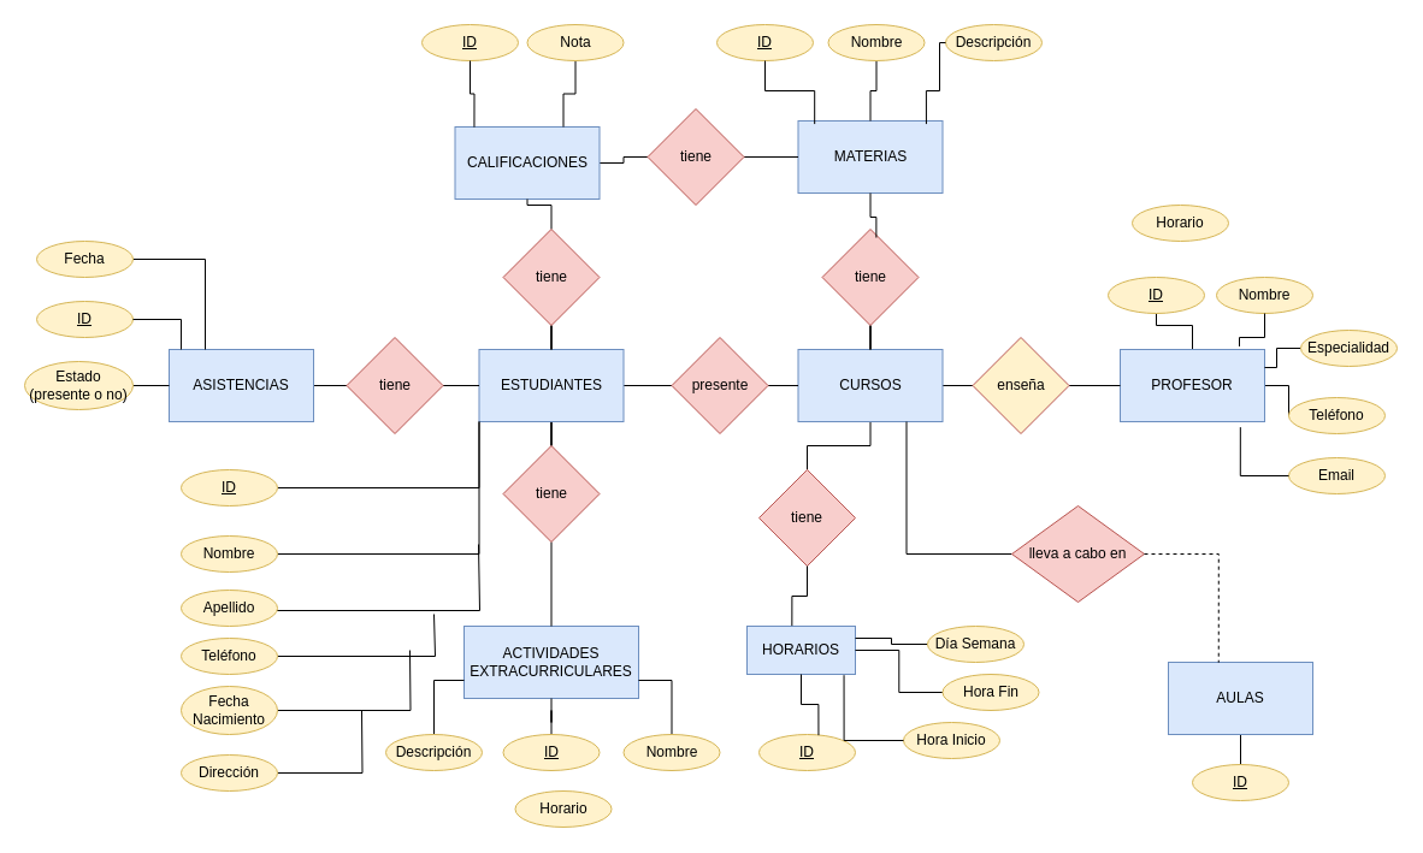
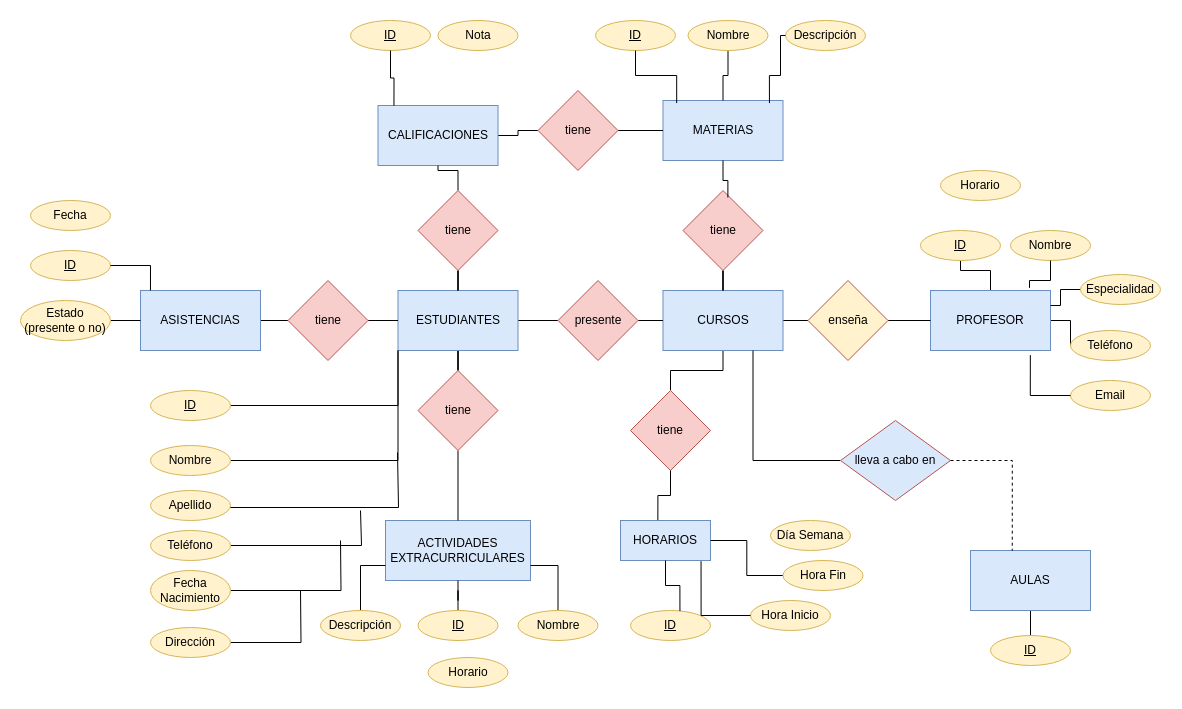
  <mxCell id="0" />
  <mxCell id="1" parent="0" />
  <mxCell id="2" value="" style="edgeStyle=orthogonalEdgeStyle;rounded=0;orthogonalLoop=1;jettySize=auto;html=1;endArrow=none;endFill=0;" parent="1" source="4" target="24" edge="1"><mxGeometry relative="1" as="geometry" /></mxCell>
  <mxCell id="3" style="edgeStyle=orthogonalEdgeStyle;rounded=0;orthogonalLoop=1;jettySize=auto;html=1;entryX=0;entryY=0.5;entryDx=0;entryDy=0;endArrow=none;endFill=0;" parent="1" source="4" target="33" edge="1"><mxGeometry relative="1" as="geometry" /></mxCell>
  <mxCell id="4" value="CURSOS" style="rounded=0;whiteSpace=wrap;html=1;fillColor=#dae8fc;strokeColor=#6c8ebf;" parent="1" vertex="1"><mxGeometry x="662.5" y="290" width="120" height="60" as="geometry" /></mxCell>
  <mxCell id="5" value="" style="edgeStyle=orthogonalEdgeStyle;rounded=0;orthogonalLoop=1;jettySize=auto;html=1;endArrow=none;endFill=0;" parent="1" source="7" target="31" edge="1"><mxGeometry relative="1" as="geometry" /></mxCell>
  <mxCell id="6" value="" style="edgeStyle=orthogonalEdgeStyle;rounded=0;orthogonalLoop=1;jettySize=auto;html=1;endArrow=none;endFill=0;" parent="1" source="7" target="35" edge="1"><mxGeometry relative="1" as="geometry" /></mxCell>
  <mxCell id="7" value="ESTUDIANTES" style="rounded=0;whiteSpace=wrap;html=1;fillColor=#dae8fc;strokeColor=#6c8ebf;" parent="1" vertex="1"><mxGeometry x="397.5" y="290" width="120" height="60" as="geometry" /></mxCell>
  <mxCell id="8" style="edgeStyle=orthogonalEdgeStyle;rounded=0;orthogonalLoop=1;jettySize=auto;html=1;entryX=0.5;entryY=1;entryDx=0;entryDy=0;endArrow=none;endFill=0;" parent="1" source="10" target="75" edge="1"><mxGeometry relative="1" as="geometry" /></mxCell>
  <mxCell id="9" value="" style="edgeStyle=orthogonalEdgeStyle;rounded=0;orthogonalLoop=1;jettySize=auto;html=1;endArrow=none;endFill=0;" parent="1" source="10" target="81" edge="1"><mxGeometry relative="1" as="geometry" /></mxCell>
  <mxCell id="10" value="PROFESOR" style="rounded=0;whiteSpace=wrap;html=1;fillColor=#dae8fc;strokeColor=#6c8ebf;" parent="1" vertex="1"><mxGeometry x="930" y="290" width="120" height="60" as="geometry" /></mxCell>
  <mxCell id="11" value="MATERIAS" style="rounded=0;whiteSpace=wrap;html=1;fillColor=#dae8fc;strokeColor=#6c8ebf;" parent="1" vertex="1"><mxGeometry x="662.5" y="100" width="120" height="60" as="geometry" /></mxCell>
  <mxCell id="12" style="edgeStyle=orthogonalEdgeStyle;rounded=0;orthogonalLoop=1;jettySize=auto;html=1;entryX=0.5;entryY=0;entryDx=0;entryDy=0;endArrow=none;endFill=0;" parent="1" source="13" target="89" edge="1"><mxGeometry relative="1" as="geometry" /></mxCell>
  <mxCell id="13" value="AULAS" style="rounded=0;whiteSpace=wrap;html=1;fillColor=#dae8fc;strokeColor=#6c8ebf;" parent="1" vertex="1"><mxGeometry x="970" y="550" width="120" height="60" as="geometry" /></mxCell>
  <mxCell id="14" value="HORARIOS" style="rounded=0;whiteSpace=wrap;html=1;fillColor=#dae8fc;strokeColor=#6c8ebf;" parent="1" vertex="1"><mxGeometry x="620" y="520" width="90" height="40" as="geometry" /></mxCell>
  <mxCell id="15" style="edgeStyle=orthogonalEdgeStyle;rounded=0;orthogonalLoop=1;jettySize=auto;html=1;entryX=0;entryY=0.5;entryDx=0;entryDy=0;endArrow=none;endFill=0;" parent="1" source="16" target="29" edge="1"><mxGeometry relative="1" as="geometry" /></mxCell>
  <mxCell id="16" value="CALIFICACIONES" style="rounded=0;whiteSpace=wrap;html=1;fillColor=#dae8fc;strokeColor=#6c8ebf;" parent="1" vertex="1"><mxGeometry x="377.5" y="105" width="120" height="60" as="geometry" /></mxCell>
  <mxCell id="17" style="edgeStyle=orthogonalEdgeStyle;rounded=0;orthogonalLoop=1;jettySize=auto;html=1;entryX=0;entryY=0.5;entryDx=0;entryDy=0;endArrow=none;endFill=0;" parent="1" source="18" target="23" edge="1"><mxGeometry relative="1" as="geometry" /></mxCell>
  <mxCell id="18" value="ASISTENCIAS" style="rounded=0;whiteSpace=wrap;html=1;fillColor=#dae8fc;strokeColor=#6c8ebf;" parent="1" vertex="1"><mxGeometry x="140" y="290" width="120" height="60" as="geometry" /></mxCell>
  <mxCell id="19" value="ACTIVIDADES EXTRACURRICULARES" style="rounded=0;whiteSpace=wrap;html=1;fillColor=#dae8fc;strokeColor=#6c8ebf;" parent="1" vertex="1"><mxGeometry x="385" y="520" width="145" height="60" as="geometry" /></mxCell>
  <mxCell id="20" style="edgeStyle=orthogonalEdgeStyle;rounded=0;orthogonalLoop=1;jettySize=auto;html=1;entryX=0.5;entryY=0;entryDx=0;entryDy=0;endArrow=none;endFill=0;" parent="1" source="21" target="4" edge="1"><mxGeometry relative="1" as="geometry" /></mxCell>
  <mxCell id="21" value="tiene" style="rhombus;whiteSpace=wrap;html=1;fillColor=#f8cecc;strokeColor=#b85450;" parent="1" vertex="1"><mxGeometry x="682.5" y="190" width="80" height="80" as="geometry" /></mxCell>
  <mxCell id="22" style="edgeStyle=orthogonalEdgeStyle;rounded=0;orthogonalLoop=1;jettySize=auto;html=1;endArrow=none;endFill=0;" parent="1" source="23" target="7" edge="1"><mxGeometry relative="1" as="geometry" /></mxCell>
  <mxCell id="23" value="tiene" style="rhombus;whiteSpace=wrap;html=1;fillColor=#f8cecc;strokeColor=#b85450;" parent="1" vertex="1"><mxGeometry x="287.5" y="280" width="80" height="80" as="geometry" /></mxCell>
  <mxCell id="24" value="tiene" style="rhombus;whiteSpace=wrap;html=1;fillColor=#f8cecc;strokeColor=#b85450;" parent="1" vertex="1"><mxGeometry x="630" y="390" width="80" height="80" as="geometry" /></mxCell>
  <mxCell id="25" value="" style="edgeStyle=orthogonalEdgeStyle;rounded=0;orthogonalLoop=1;jettySize=auto;html=1;endArrow=none;endFill=0;" parent="1" source="27" target="16" edge="1"><mxGeometry relative="1" as="geometry" /></mxCell>
  <mxCell id="26" style="edgeStyle=orthogonalEdgeStyle;rounded=0;orthogonalLoop=1;jettySize=auto;html=1;entryX=0.5;entryY=0;entryDx=0;entryDy=0;endArrow=none;endFill=0;" parent="1" source="27" target="7" edge="1"><mxGeometry relative="1" as="geometry" /></mxCell>
  <mxCell id="27" value="tiene" style="rhombus;whiteSpace=wrap;html=1;fillColor=#f8cecc;strokeColor=#b85450;" parent="1" vertex="1"><mxGeometry x="417.5" y="190" width="80" height="80" as="geometry" /></mxCell>
  <mxCell id="28" style="edgeStyle=orthogonalEdgeStyle;rounded=0;orthogonalLoop=1;jettySize=auto;html=1;endArrow=none;endFill=0;" parent="1" source="29" target="11" edge="1"><mxGeometry relative="1" as="geometry" /></mxCell>
  <mxCell id="29" value="tiene" style="rhombus;whiteSpace=wrap;html=1;fillColor=#f8cecc;strokeColor=#b85450;" parent="1" vertex="1"><mxGeometry x="537.5" y="90" width="80" height="80" as="geometry" /></mxCell>
  <mxCell id="30" value="" style="edgeStyle=orthogonalEdgeStyle;rounded=0;orthogonalLoop=1;jettySize=auto;html=1;endArrow=none;endFill=0;" parent="1" source="31" target="19" edge="1"><mxGeometry relative="1" as="geometry" /></mxCell>
  <mxCell id="31" value="tiene" style="rhombus;whiteSpace=wrap;html=1;fillColor=#f8cecc;strokeColor=#b85450;" parent="1" vertex="1"><mxGeometry x="417.5" y="370" width="80" height="80" as="geometry" /></mxCell>
  <mxCell id="32" style="edgeStyle=orthogonalEdgeStyle;rounded=0;orthogonalLoop=1;jettySize=auto;html=1;endArrow=none;endFill=0;" parent="1" source="33" target="10" edge="1"><mxGeometry relative="1" as="geometry" /></mxCell>
  <mxCell id="33" value="enseña" style="rhombus;whiteSpace=wrap;html=1;fillColor=#fff2cc;strokeColor=#b85450;" parent="1" vertex="1"><mxGeometry x="807.5" y="280" width="80" height="80" as="geometry" /></mxCell>
  <mxCell id="34" value="" style="edgeStyle=orthogonalEdgeStyle;rounded=0;orthogonalLoop=1;jettySize=auto;html=1;endArrow=none;endFill=0;" parent="1" source="35" target="4" edge="1"><mxGeometry relative="1" as="geometry" /></mxCell>
  <mxCell id="35" value="presente" style="rhombus;whiteSpace=wrap;html=1;fillColor=#f8cecc;strokeColor=#b85450;" parent="1" vertex="1"><mxGeometry x="557.5" y="280" width="80" height="80" as="geometry" /></mxCell>
  <mxCell id="36" style="edgeStyle=orthogonalEdgeStyle;rounded=0;orthogonalLoop=1;jettySize=auto;html=1;entryX=0.75;entryY=1;entryDx=0;entryDy=0;endArrow=none;endFill=0;" parent="1" source="37" target="4" edge="1"><mxGeometry relative="1" as="geometry" /></mxCell>
- <mxCell id="37" value="lleva a cabo en" style="rhombus;whiteSpace=wrap;html=1;fillColor=#f8cecc;strokeColor=#b85450;" parent="1" vertex="1"><mxGeometry x="840" y="420" width="110" height="80" as="geometry" /></mxCell>
+ <mxCell id="37" value="lleva a cabo en" style="rhombus;whiteSpace=wrap;html=1;fillColor=#dae8fc;strokeColor=#b85450;" parent="1" vertex="1"><mxGeometry x="840" y="420" width="110" height="80" as="geometry" /></mxCell>
  <mxCell id="38" style="edgeStyle=orthogonalEdgeStyle;rounded=0;orthogonalLoop=1;jettySize=auto;html=1;entryX=0;entryY=1;entryDx=0;entryDy=0;endArrow=none;endFill=0;" parent="1" source="39" target="7" edge="1"><mxGeometry relative="1" as="geometry" /></mxCell>
  <mxCell id="39" value="ID" style="ellipse;whiteSpace=wrap;html=1;align=center;fontStyle=4;fillColor=#fff2cc;strokeColor=#d6b656;" parent="1" vertex="1"><mxGeometry x="150" y="390" width="80" height="30" as="geometry" /></mxCell>
  <mxCell id="40" style="edgeStyle=orthogonalEdgeStyle;rounded=0;orthogonalLoop=1;jettySize=auto;html=1;entryX=0;entryY=1;entryDx=0;entryDy=0;endArrow=none;endFill=0;" parent="1" source="41" target="7" edge="1"><mxGeometry relative="1" as="geometry" /></mxCell>
  <mxCell id="41" value="Nombre" style="ellipse;whiteSpace=wrap;html=1;align=center;fillColor=#fff2cc;strokeColor=#d6b656;" parent="1" vertex="1"><mxGeometry x="150" y="445" width="80" height="30" as="geometry" /></mxCell>
  <mxCell id="42" style="edgeStyle=orthogonalEdgeStyle;rounded=0;orthogonalLoop=1;jettySize=auto;html=1;endArrow=none;endFill=0;" parent="1" edge="1"><mxGeometry relative="1" as="geometry"><mxPoint x="397" y="452" as="targetPoint" /><mxPoint x="227" y="507" as="sourcePoint" /><Array as="points"><mxPoint x="398" y="507" /></Array></mxGeometry></mxCell>
  <mxCell id="43" value="Apellido" style="ellipse;whiteSpace=wrap;html=1;align=center;fillColor=#fff2cc;strokeColor=#d6b656;" parent="1" vertex="1"><mxGeometry x="150" y="490" width="80" height="30" as="geometry" /></mxCell>
  <mxCell id="44" style="edgeStyle=orthogonalEdgeStyle;rounded=0;orthogonalLoop=1;jettySize=auto;html=1;endArrow=none;endFill=0;" parent="1" source="45" edge="1"><mxGeometry relative="1" as="geometry"><mxPoint x="340" y="540" as="targetPoint" /></mxGeometry></mxCell>
  <mxCell id="45" value="Fecha Nacimiento" style="ellipse;whiteSpace=wrap;html=1;align=center;fillColor=#fff2cc;strokeColor=#d6b656;" parent="1" vertex="1"><mxGeometry x="150" y="570" width="80" height="40" as="geometry" /></mxCell>
  <mxCell id="46" style="edgeStyle=orthogonalEdgeStyle;rounded=0;orthogonalLoop=1;jettySize=auto;html=1;endArrow=none;endFill=0;" parent="1" source="47" edge="1"><mxGeometry relative="1" as="geometry"><mxPoint x="300" y="590" as="targetPoint" /></mxGeometry></mxCell>
  <mxCell id="47" value="Dirección" style="ellipse;whiteSpace=wrap;html=1;align=center;fillColor=#fff2cc;strokeColor=#d6b656;" parent="1" vertex="1"><mxGeometry x="150" y="627" width="80" height="30" as="geometry" /></mxCell>
  <mxCell id="48" style="edgeStyle=orthogonalEdgeStyle;rounded=0;orthogonalLoop=1;jettySize=auto;html=1;endArrow=none;endFill=0;" parent="1" source="49" edge="1"><mxGeometry relative="1" as="geometry"><mxPoint x="360" y="510" as="targetPoint" /><Array as="points"><mxPoint x="361" y="545" /></Array></mxGeometry></mxCell>
  <mxCell id="49" value="Teléfono" style="ellipse;whiteSpace=wrap;html=1;align=center;fillColor=#fff2cc;strokeColor=#d6b656;" parent="1" vertex="1"><mxGeometry x="150" y="530" width="80" height="30" as="geometry" /></mxCell>
  <mxCell id="50" value="ID" style="ellipse;whiteSpace=wrap;html=1;align=center;fontStyle=4;fillColor=#fff2cc;strokeColor=#d6b656;" parent="1" vertex="1"><mxGeometry x="30" y="250" width="80" height="30" as="geometry" /></mxCell>
  <mxCell id="51" value="ID" style="ellipse;whiteSpace=wrap;html=1;align=center;fontStyle=4;fillColor=#fff2cc;strokeColor=#d6b656;" parent="1" vertex="1"><mxGeometry x="350" y="20" width="80" height="30" as="geometry" /></mxCell>
- <mxCell id="52" style="edgeStyle=orthogonalEdgeStyle;rounded=0;orthogonalLoop=1;jettySize=auto;html=1;entryX=0.25;entryY=0;entryDx=0;entryDy=0;endArrow=none;endFill=0;" parent="1" source="53" target="18" edge="1"><mxGeometry relative="1" as="geometry" /></mxCell>
  <mxCell id="53" value="Fecha" style="ellipse;whiteSpace=wrap;html=1;align=center;fillColor=#fff2cc;strokeColor=#d6b656;" parent="1" vertex="1"><mxGeometry x="30" y="200" width="80" height="30" as="geometry" /></mxCell>
  <mxCell id="54" style="edgeStyle=orthogonalEdgeStyle;rounded=0;orthogonalLoop=1;jettySize=auto;html=1;entryX=0;entryY=0.5;entryDx=0;entryDy=0;endArrow=none;endFill=0;" parent="1" source="55" target="18" edge="1"><mxGeometry relative="1" as="geometry" /></mxCell>
  <mxCell id="55" value="Estado&lt;br&gt;(presente o no)" style="ellipse;whiteSpace=wrap;html=1;align=center;fillColor=#fff2cc;strokeColor=#d6b656;" parent="1" vertex="1"><mxGeometry x="20" y="300" width="90" height="40" as="geometry" /></mxCell>
  <mxCell id="56" style="edgeStyle=orthogonalEdgeStyle;rounded=0;orthogonalLoop=1;jettySize=auto;html=1;entryX=0.083;entryY=0;entryDx=0;entryDy=0;entryPerimeter=0;endArrow=none;endFill=0;" parent="1" source="50" target="18" edge="1"><mxGeometry relative="1" as="geometry" /></mxCell>
- <mxCell id="57" style="edgeStyle=orthogonalEdgeStyle;rounded=0;orthogonalLoop=1;jettySize=auto;html=1;entryX=0.75;entryY=0;entryDx=0;entryDy=0;endArrow=none;endFill=0;" parent="1" source="58" target="16" edge="1"><mxGeometry relative="1" as="geometry" /></mxCell>
  <mxCell id="58" value="Nota" style="ellipse;whiteSpace=wrap;html=1;align=center;fillColor=#fff2cc;strokeColor=#d6b656;" parent="1" vertex="1"><mxGeometry x="437.5" y="20" width="80" height="30" as="geometry" /></mxCell>
  <mxCell id="59" style="edgeStyle=orthogonalEdgeStyle;rounded=0;orthogonalLoop=1;jettySize=auto;html=1;entryX=0.133;entryY=0.003;entryDx=0;entryDy=0;entryPerimeter=0;endArrow=none;endFill=0;" parent="1" source="51" target="16" edge="1"><mxGeometry relative="1" as="geometry" /></mxCell>
  <mxCell id="60" value="ID" style="ellipse;whiteSpace=wrap;html=1;align=center;fontStyle=4;fillColor=#fff2cc;strokeColor=#d6b656;" parent="1" vertex="1"><mxGeometry x="595" y="20" width="80" height="30" as="geometry" /></mxCell>
  <mxCell id="61" style="edgeStyle=orthogonalEdgeStyle;rounded=0;orthogonalLoop=1;jettySize=auto;html=1;entryX=0.5;entryY=0;entryDx=0;entryDy=0;endArrow=none;endFill=0;" parent="1" source="62" target="11" edge="1"><mxGeometry relative="1" as="geometry" /></mxCell>
  <mxCell id="62" value="Nombre" style="ellipse;whiteSpace=wrap;html=1;align=center;fillColor=#fff2cc;strokeColor=#d6b656;" parent="1" vertex="1"><mxGeometry x="687.5" y="20" width="80" height="30" as="geometry" /></mxCell>
  <mxCell id="63" value="Descripción" style="ellipse;whiteSpace=wrap;html=1;align=center;fillColor=#fff2cc;strokeColor=#d6b656;" parent="1" vertex="1"><mxGeometry x="785" y="20" width="80" height="30" as="geometry" /></mxCell>
  <mxCell id="64" style="edgeStyle=orthogonalEdgeStyle;rounded=0;orthogonalLoop=1;jettySize=auto;html=1;entryX=0.114;entryY=0.043;entryDx=0;entryDy=0;entryPerimeter=0;endArrow=none;endFill=0;" parent="1" source="60" target="11" edge="1"><mxGeometry relative="1" as="geometry" /></mxCell>
  <mxCell id="65" style="edgeStyle=orthogonalEdgeStyle;rounded=0;orthogonalLoop=1;jettySize=auto;html=1;entryX=0.887;entryY=0.043;entryDx=0;entryDy=0;entryPerimeter=0;endArrow=none;endFill=0;" parent="1" source="63" target="11" edge="1"><mxGeometry relative="1" as="geometry"><Array as="points"><mxPoint x="780" y="35" /><mxPoint x="780" y="75" /><mxPoint x="769" y="75" /></Array></mxGeometry></mxCell>
  <mxCell id="66" style="edgeStyle=orthogonalEdgeStyle;rounded=0;orthogonalLoop=1;jettySize=auto;html=1;endArrow=none;endFill=0;" parent="1" source="67" target="19" edge="1"><mxGeometry relative="1" as="geometry" /></mxCell>
  <mxCell id="67" value="ID" style="ellipse;whiteSpace=wrap;html=1;align=center;fontStyle=4;fillColor=#fff2cc;strokeColor=#d6b656;" parent="1" vertex="1"><mxGeometry x="417.5" y="610" width="80" height="30" as="geometry" /></mxCell>
  <mxCell id="68" style="edgeStyle=orthogonalEdgeStyle;rounded=0;orthogonalLoop=1;jettySize=auto;html=1;entryX=1;entryY=0.75;entryDx=0;entryDy=0;endArrow=none;endFill=0;" parent="1" source="69" target="19" edge="1"><mxGeometry relative="1" as="geometry" /></mxCell>
  <mxCell id="69" value="Nombre" style="ellipse;whiteSpace=wrap;html=1;align=center;fillColor=#fff2cc;strokeColor=#d6b656;" parent="1" vertex="1"><mxGeometry x="517.5" y="610" width="80" height="30" as="geometry" /></mxCell>
  <mxCell id="70" style="edgeStyle=orthogonalEdgeStyle;rounded=0;orthogonalLoop=1;jettySize=auto;html=1;entryX=0;entryY=0.75;entryDx=0;entryDy=0;endArrow=none;endFill=0;" parent="1" source="71" target="19" edge="1"><mxGeometry relative="1" as="geometry" /></mxCell>
  <mxCell id="71" value="Descripción" style="ellipse;whiteSpace=wrap;html=1;align=center;fillColor=#fff2cc;strokeColor=#d6b656;" parent="1" vertex="1"><mxGeometry x="320" y="610" width="80" height="30" as="geometry" /></mxCell>
  <mxCell id="72" style="edgeStyle=orthogonalEdgeStyle;rounded=0;orthogonalLoop=1;jettySize=auto;html=1;entryX=0.415;entryY=-0.01;entryDx=0;entryDy=0;entryPerimeter=0;endArrow=none;endFill=0;" parent="1" source="24" target="14" edge="1"><mxGeometry relative="1" as="geometry" /></mxCell>
  <mxCell id="73" style="edgeStyle=orthogonalEdgeStyle;rounded=0;orthogonalLoop=1;jettySize=auto;html=1;entryX=0.561;entryY=0.088;entryDx=0;entryDy=0;entryPerimeter=0;endArrow=none;endFill=0;" parent="1" source="11" target="21" edge="1"><mxGeometry relative="1" as="geometry" /></mxCell>
  <mxCell id="74" style="edgeStyle=orthogonalEdgeStyle;rounded=0;orthogonalLoop=1;jettySize=auto;html=1;entryX=0.348;entryY=0.003;entryDx=0;entryDy=0;entryPerimeter=0;endArrow=none;endFill=0;dashed=1;" parent="1" source="37" target="13" edge="1"><mxGeometry relative="1" as="geometry" /></mxCell>
  <mxCell id="75" value="ID" style="ellipse;whiteSpace=wrap;html=1;align=center;fontStyle=4;fillColor=#fff2cc;strokeColor=#d6b656;" parent="1" vertex="1"><mxGeometry x="920" y="230" width="80" height="30" as="geometry" /></mxCell>
  <mxCell id="76" value="Nombre" style="ellipse;whiteSpace=wrap;html=1;align=center;fillColor=#fff2cc;strokeColor=#d6b656;" parent="1" vertex="1"><mxGeometry x="1010" y="230" width="80" height="30" as="geometry" /></mxCell>
  <mxCell id="77" value="Horario" style="ellipse;whiteSpace=wrap;html=1;align=center;fillColor=#fff2cc;strokeColor=#d6b656;" parent="1" vertex="1"><mxGeometry x="427.5" y="657" width="80" height="30" as="geometry" /></mxCell>
  <mxCell id="78" value="Horario" style="ellipse;whiteSpace=wrap;html=1;align=center;fillColor=#fff2cc;strokeColor=#d6b656;" parent="1" vertex="1"><mxGeometry x="940" y="170" width="80" height="30" as="geometry" /></mxCell>
  <mxCell id="79" style="edgeStyle=orthogonalEdgeStyle;rounded=0;orthogonalLoop=1;jettySize=auto;html=1;entryX=1;entryY=0.25;entryDx=0;entryDy=0;endArrow=none;endFill=0;" parent="1" source="80" target="10" edge="1"><mxGeometry relative="1" as="geometry" /></mxCell>
  <mxCell id="80" value="Especialidad" style="ellipse;whiteSpace=wrap;html=1;align=center;fillColor=#fff2cc;strokeColor=#d6b656;" parent="1" vertex="1"><mxGeometry x="1080" y="274" width="80" height="30" as="geometry" /></mxCell>
  <mxCell id="81" value="Teléfono" style="ellipse;whiteSpace=wrap;html=1;align=center;fillColor=#fff2cc;strokeColor=#d6b656;" parent="1" vertex="1"><mxGeometry x="1070" y="330" width="80" height="30" as="geometry" /></mxCell>
  <mxCell id="82" value="Email" style="ellipse;whiteSpace=wrap;html=1;align=center;fillColor=#fff2cc;strokeColor=#d6b656;" parent="1" vertex="1"><mxGeometry x="1070" y="380" width="80" height="30" as="geometry" /></mxCell>
  <mxCell id="83" value="ID" style="ellipse;whiteSpace=wrap;html=1;align=center;fontStyle=4;fillColor=#fff2cc;strokeColor=#d6b656;" parent="1" vertex="1"><mxGeometry x="630" y="610" width="80" height="30" as="geometry" /></mxCell>
- <mxCell id="84" style="edgeStyle=orthogonalEdgeStyle;rounded=0;orthogonalLoop=1;jettySize=auto;html=1;entryX=1;entryY=0.25;entryDx=0;entryDy=0;endArrow=none;endFill=0;" parent="1" source="85" target="14" edge="1"><mxGeometry relative="1" as="geometry" /></mxCell>
  <mxCell id="85" value="Día Semana" style="ellipse;whiteSpace=wrap;html=1;align=center;fillColor=#fff2cc;strokeColor=#d6b656;" parent="1" vertex="1"><mxGeometry x="770" y="520" width="80" height="30" as="geometry" /></mxCell>
  <mxCell id="86" value="Hora Inicio" style="ellipse;whiteSpace=wrap;html=1;align=center;fillColor=#fff2cc;strokeColor=#d6b656;" parent="1" vertex="1"><mxGeometry x="750" y="600" width="80" height="30" as="geometry" /></mxCell>
  <mxCell id="87" style="edgeStyle=orthogonalEdgeStyle;rounded=0;orthogonalLoop=1;jettySize=auto;html=1;endArrow=none;endFill=0;" parent="1" source="88" target="14" edge="1"><mxGeometry relative="1" as="geometry" /></mxCell>
  <mxCell id="88" value="Hora Fin" style="ellipse;whiteSpace=wrap;html=1;align=center;fillColor=#fff2cc;strokeColor=#d6b656;" parent="1" vertex="1"><mxGeometry x="782.5" y="560" width="80" height="30" as="geometry" /></mxCell>
  <mxCell id="89" value="ID" style="ellipse;whiteSpace=wrap;html=1;align=center;fontStyle=4;fillColor=#fff2cc;strokeColor=#d6b656;" parent="1" vertex="1"><mxGeometry x="990" y="635" width="80" height="30" as="geometry" /></mxCell>
  <mxCell id="90" style="edgeStyle=orthogonalEdgeStyle;rounded=0;orthogonalLoop=1;jettySize=auto;html=1;entryX=0.618;entryY=0.02;entryDx=0;entryDy=0;entryPerimeter=0;endArrow=none;endFill=0;" parent="1" source="14" target="83" edge="1"><mxGeometry relative="1" as="geometry" /></mxCell>
  <mxCell id="91" style="edgeStyle=orthogonalEdgeStyle;rounded=0;orthogonalLoop=1;jettySize=auto;html=1;entryX=0.895;entryY=1.017;entryDx=0;entryDy=0;entryPerimeter=0;endArrow=none;endFill=0;" parent="1" source="86" target="14" edge="1"><mxGeometry relative="1" as="geometry" /></mxCell>
  <mxCell id="92" style="edgeStyle=orthogonalEdgeStyle;rounded=0;orthogonalLoop=1;jettySize=auto;html=1;entryX=0.825;entryY=-0.043;entryDx=0;entryDy=0;entryPerimeter=0;endArrow=none;endFill=0;" parent="1" source="76" target="10" edge="1"><mxGeometry relative="1" as="geometry" /></mxCell>
  <mxCell id="93" style="edgeStyle=orthogonalEdgeStyle;rounded=0;orthogonalLoop=1;jettySize=auto;html=1;entryX=0.832;entryY=1.077;entryDx=0;entryDy=0;entryPerimeter=0;endArrow=none;endFill=0;" parent="1" source="82" target="10" edge="1"><mxGeometry relative="1" as="geometry" /></mxCell>
